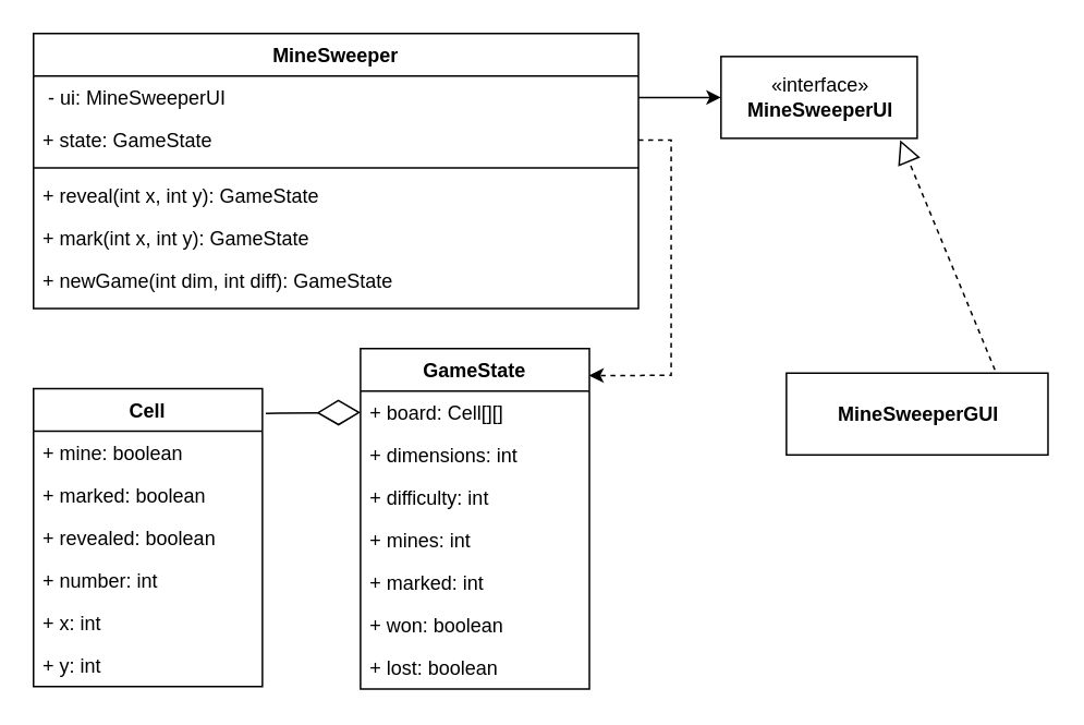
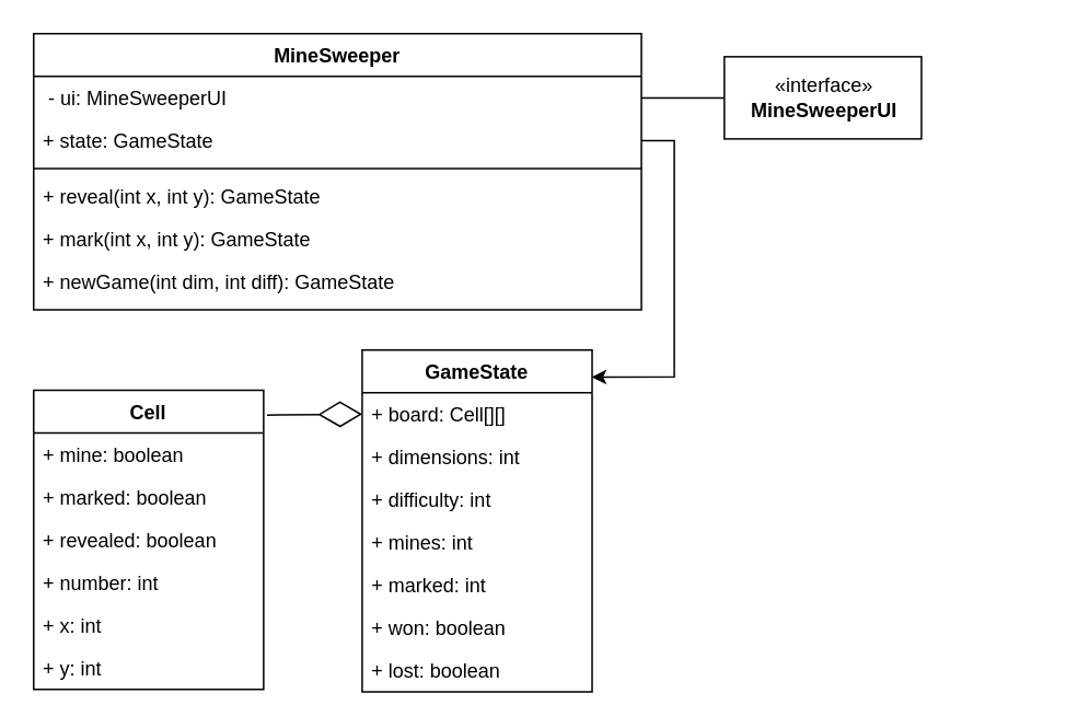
  <mxCell id="0" />
  <mxCell id="1" parent="0" />
  <mxCell id="2" value="MineSweeper&#10;" style="swimlane;fontStyle=1;align=center;verticalAlign=top;childLayout=stackLayout;horizontal=1;startSize=26;horizontalStack=0;resizeParent=1;resizeParentMax=0;resizeLast=0;collapsible=1;marginBottom=0;" vertex="1" parent="1"><mxGeometry x="20" y="20" width="370" height="168" as="geometry"><mxRectangle x="180" y="182" width="150" height="26" as="alternateBounds" /></mxGeometry></mxCell>
  <mxCell id="3" value=" - ui: MineSweeperUI" style="text;strokeColor=none;fillColor=none;align=left;verticalAlign=top;spacingLeft=4;spacingRight=4;overflow=hidden;rotatable=0;points=[[0,0.5],[1,0.5]];portConstraint=eastwest;" vertex="1" parent="2"><mxGeometry y="26" width="370" height="26" as="geometry" /></mxCell>
  <mxCell id="4" value="+ state: GameState&#10;" style="text;strokeColor=none;fillColor=none;align=left;verticalAlign=top;spacingLeft=4;spacingRight=4;overflow=hidden;rotatable=0;points=[[0,0.5],[1,0.5]];portConstraint=eastwest;" vertex="1" parent="2"><mxGeometry y="52" width="370" height="26" as="geometry" /></mxCell>
  <mxCell id="5" value="" style="line;strokeWidth=1;fillColor=none;align=left;verticalAlign=middle;spacingTop=-1;spacingLeft=3;spacingRight=3;rotatable=0;labelPosition=right;points=[];portConstraint=eastwest;" vertex="1" parent="2"><mxGeometry y="78" width="370" height="8" as="geometry" /></mxCell>
  <mxCell id="6" value="+ reveal(int x, int y): GameState" style="text;strokeColor=none;fillColor=none;align=left;verticalAlign=top;spacingLeft=4;spacingRight=4;overflow=hidden;rotatable=0;points=[[0,0.5],[1,0.5]];portConstraint=eastwest;" vertex="1" parent="2"><mxGeometry y="86" width="370" height="26" as="geometry" /></mxCell>
  <mxCell id="7" value="+ mark(int x, int y): GameState" style="text;strokeColor=none;fillColor=none;align=left;verticalAlign=top;spacingLeft=4;spacingRight=4;overflow=hidden;rotatable=0;points=[[0,0.5],[1,0.5]];portConstraint=eastwest;" vertex="1" parent="2"><mxGeometry y="112" width="370" height="26" as="geometry" /></mxCell>
  <mxCell id="8" value="+ newGame(int dim, int diff): GameState" style="text;strokeColor=none;fillColor=none;align=left;verticalAlign=top;spacingLeft=4;spacingRight=4;overflow=hidden;rotatable=0;points=[[0,0.5],[1,0.5]];portConstraint=eastwest;" vertex="1" parent="2"><mxGeometry y="138" width="370" height="30" as="geometry" /></mxCell>
  <mxCell id="9" value="GameState" style="swimlane;fontStyle=1;childLayout=stackLayout;horizontal=1;startSize=26;fillColor=none;horizontalStack=0;resizeParent=1;resizeParentMax=0;resizeLast=0;collapsible=1;marginBottom=0;" vertex="1" parent="1"><mxGeometry x="220" y="212.5" width="140" height="208" as="geometry" /></mxCell>
  <mxCell id="10" value="+ board: Cell[][]" style="text;strokeColor=none;fillColor=none;align=left;verticalAlign=top;spacingLeft=4;spacingRight=4;overflow=hidden;rotatable=0;points=[[0,0.5],[1,0.5]];portConstraint=eastwest;" vertex="1" parent="9"><mxGeometry y="26" width="140" height="26" as="geometry" /></mxCell>
  <mxCell id="11" value="+ dimensions: int" style="text;strokeColor=none;fillColor=none;align=left;verticalAlign=top;spacingLeft=4;spacingRight=4;overflow=hidden;rotatable=0;points=[[0,0.5],[1,0.5]];portConstraint=eastwest;" vertex="1" parent="9"><mxGeometry y="52" width="140" height="26" as="geometry" /></mxCell>
  <mxCell id="12" value="+ difficulty: int" style="text;strokeColor=none;fillColor=none;align=left;verticalAlign=top;spacingLeft=4;spacingRight=4;overflow=hidden;rotatable=0;points=[[0,0.5],[1,0.5]];portConstraint=eastwest;" vertex="1" parent="9"><mxGeometry y="78" width="140" height="26" as="geometry" /></mxCell>
  <mxCell id="13" value="+ mines: int" style="text;strokeColor=none;fillColor=none;align=left;verticalAlign=top;spacingLeft=4;spacingRight=4;overflow=hidden;rotatable=0;points=[[0,0.5],[1,0.5]];portConstraint=eastwest;" vertex="1" parent="9"><mxGeometry y="104" width="140" height="26" as="geometry" /></mxCell>
  <mxCell id="14" value="+ marked: int" style="text;strokeColor=none;fillColor=none;align=left;verticalAlign=top;spacingLeft=4;spacingRight=4;overflow=hidden;rotatable=0;points=[[0,0.5],[1,0.5]];portConstraint=eastwest;" vertex="1" parent="9"><mxGeometry y="130" width="140" height="26" as="geometry" /></mxCell>
  <mxCell id="15" value="+ won: boolean" style="text;strokeColor=none;fillColor=none;align=left;verticalAlign=top;spacingLeft=4;spacingRight=4;overflow=hidden;rotatable=0;points=[[0,0.5],[1,0.5]];portConstraint=eastwest;" vertex="1" parent="9"><mxGeometry y="156" width="140" height="26" as="geometry" /></mxCell>
  <mxCell id="16" value="+ lost: boolean" style="text;strokeColor=none;fillColor=none;align=left;verticalAlign=top;spacingLeft=4;spacingRight=4;overflow=hidden;rotatable=0;points=[[0,0.5],[1,0.5]];portConstraint=eastwest;" vertex="1" parent="9"><mxGeometry y="182" width="140" height="26" as="geometry" /></mxCell>
  <mxCell id="17" value="Cell" style="swimlane;fontStyle=1;childLayout=stackLayout;horizontal=1;startSize=26;fillColor=none;horizontalStack=0;resizeParent=1;resizeParentMax=0;resizeLast=0;collapsible=1;marginBottom=0;" vertex="1" parent="1"><mxGeometry x="20" y="237" width="140" height="182" as="geometry" /></mxCell>
  <mxCell id="18" value="+ mine: boolean" style="text;strokeColor=none;fillColor=none;align=left;verticalAlign=top;spacingLeft=4;spacingRight=4;overflow=hidden;rotatable=0;points=[[0,0.5],[1,0.5]];portConstraint=eastwest;" vertex="1" parent="17"><mxGeometry y="26" width="140" height="26" as="geometry" /></mxCell>
  <mxCell id="19" value="+ marked: boolean" style="text;strokeColor=none;fillColor=none;align=left;verticalAlign=top;spacingLeft=4;spacingRight=4;overflow=hidden;rotatable=0;points=[[0,0.5],[1,0.5]];portConstraint=eastwest;" vertex="1" parent="17"><mxGeometry y="52" width="140" height="26" as="geometry" /></mxCell>
  <mxCell id="20" value="+ revealed: boolean" style="text;strokeColor=none;fillColor=none;align=left;verticalAlign=top;spacingLeft=4;spacingRight=4;overflow=hidden;rotatable=0;points=[[0,0.5],[1,0.5]];portConstraint=eastwest;" vertex="1" parent="17"><mxGeometry y="78" width="140" height="26" as="geometry" /></mxCell>
  <mxCell id="21" value="+ number: int" style="text;strokeColor=none;fillColor=none;align=left;verticalAlign=top;spacingLeft=4;spacingRight=4;overflow=hidden;rotatable=0;points=[[0,0.5],[1,0.5]];portConstraint=eastwest;" vertex="1" parent="17"><mxGeometry y="104" width="140" height="26" as="geometry" /></mxCell>
  <mxCell id="22" value="+ x: int" style="text;strokeColor=none;fillColor=none;align=left;verticalAlign=top;spacingLeft=4;spacingRight=4;overflow=hidden;rotatable=0;points=[[0,0.5],[1,0.5]];portConstraint=eastwest;" vertex="1" parent="17"><mxGeometry y="130" width="140" height="26" as="geometry" /></mxCell>
  <mxCell id="23" value="+ y: int" style="text;strokeColor=none;fillColor=none;align=left;verticalAlign=top;spacingLeft=4;spacingRight=4;overflow=hidden;rotatable=0;points=[[0,0.5],[1,0.5]];portConstraint=eastwest;" vertex="1" parent="17"><mxGeometry y="156" width="140" height="26" as="geometry" /></mxCell>
  <mxCell id="24" value="«interface»&lt;br&gt;&lt;b&gt;MineSweeperUI&lt;/b&gt;" style="html=1;" vertex="1" parent="1"><mxGeometry x="440.5" y="34" width="120" height="50" as="geometry" /></mxCell>
- <mxCell id="25" style="edgeStyle=orthogonalEdgeStyle;rounded=0;orthogonalLoop=1;jettySize=auto;html=1;entryX=0;entryY=0.5;entryDx=0;entryDy=0;exitX=1;exitY=0.5;exitDx=0;exitDy=0;" edge="1" parent="1" source="3" target="24"><mxGeometry relative="1" as="geometry"><mxPoint x="285" y="45" as="sourcePoint" /></mxGeometry></mxCell>
- <mxCell id="26" style="edgeStyle=orthogonalEdgeStyle;rounded=0;orthogonalLoop=1;jettySize=auto;html=1;entryX=0.998;entryY=0.079;entryDx=0;entryDy=0;entryPerimeter=0;dashed=1;" edge="1" parent="1" source="4" target="9"><mxGeometry relative="1" as="geometry"><mxPoint x="515" y="380" as="targetPoint" /></mxGeometry></mxCell>
+ <mxCell id="25" style="edgeStyle=orthogonalEdgeStyle;rounded=0;orthogonalLoop=1;jettySize=auto;html=1;entryX=0;entryY=0.5;entryDx=0;entryDy=0;exitX=1;exitY=0.5;exitDx=0;exitDy=0;endArrow=none;" edge="1" parent="1" source="3" target="24"><mxGeometry relative="1" as="geometry"><mxPoint x="285" y="45" as="sourcePoint" /></mxGeometry></mxCell>
+ <mxCell id="26" style="edgeStyle=orthogonalEdgeStyle;rounded=0;orthogonalLoop=1;jettySize=auto;html=1;entryX=0.998;entryY=0.079;entryDx=0;entryDy=0;entryPerimeter=0;" edge="1" parent="1" source="4" target="9"><mxGeometry relative="1" as="geometry"><mxPoint x="515" y="380" as="targetPoint" /></mxGeometry></mxCell>
  <mxCell id="27" value="" style="endArrow=diamondThin;endFill=0;endSize=24;html=1;entryX=0;entryY=0.5;entryDx=0;entryDy=0;exitX=1.015;exitY=0.083;exitDx=0;exitDy=0;exitPerimeter=0;" edge="1" parent="1" source="17" target="10"><mxGeometry width="160" relative="1" as="geometry"><mxPoint x="95" y="690" as="sourcePoint" /><mxPoint x="255" y="690" as="targetPoint" /></mxGeometry></mxCell>
- <mxCell id="28" value="&lt;div&gt;&lt;b&gt;MineSweeperGUI&lt;/b&gt;&lt;/div&gt;" style="html=1;" vertex="1" parent="1"><mxGeometry x="480.5" y="227.5" width="160" height="50" as="geometry" /></mxCell>
- <mxCell id="29" value="" style="endArrow=block;dashed=1;endFill=0;endSize=12;html=1;entryX=0.913;entryY=1.02;entryDx=0;entryDy=0;exitX=0.797;exitY=-0.039;exitDx=0;exitDy=0;entryPerimeter=0;exitPerimeter=0;" edge="1" parent="1" source="28" target="24"><mxGeometry width="160" relative="1" as="geometry"><mxPoint x="490" y="250" as="sourcePoint" /><mxPoint x="650" y="250" as="targetPoint" /></mxGeometry></mxCell>
